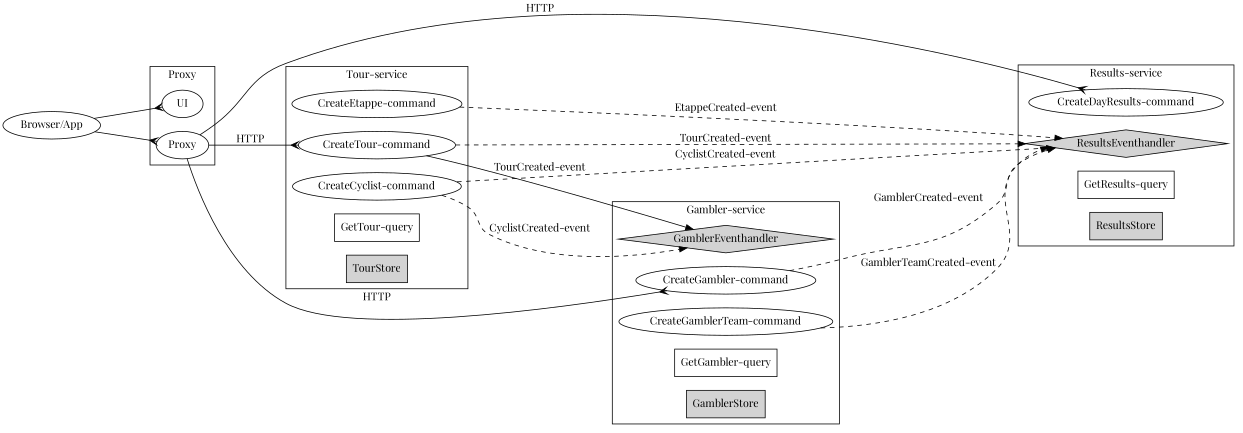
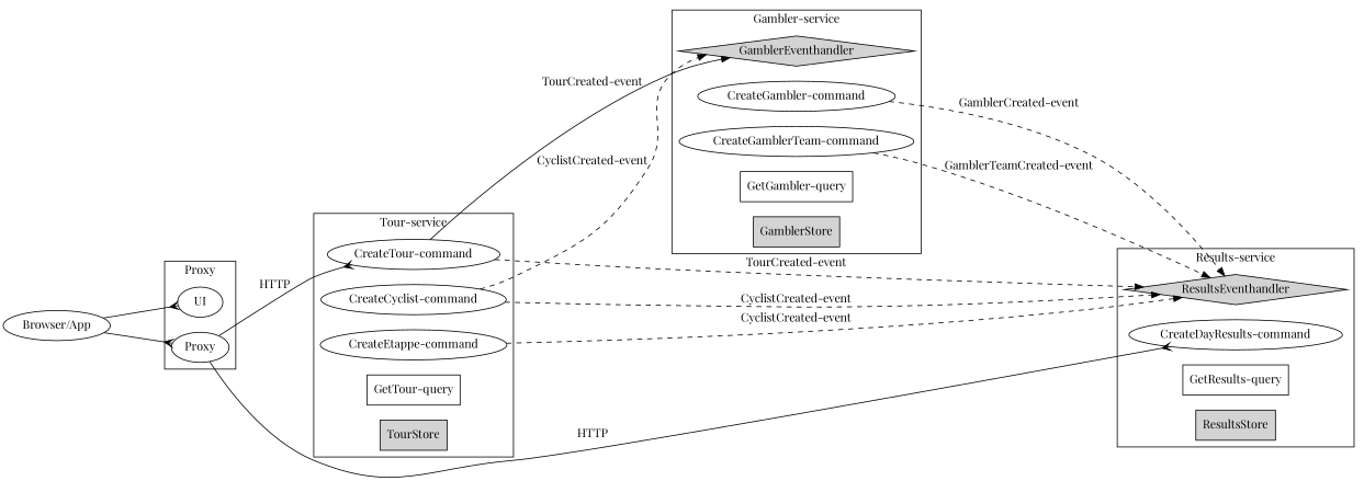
  digraph {
    compound=true
    fontname="Playfair Display"
    rankdir=LR
    ranksep=1.0
    node [fontname="Playfair Display"]
    edge [fontname="Playfair Display" style=dashed]
    UI
    Proxy
    n3 [label="CreateTour-command"]
    n4 [label="CreateCyclist-command"]
    n5 [label="CreateEtappe-command"]
    n6 [label="GetTour-query" shape=box]
    TourStore [shape=box style=filled]
    GamblerEventhandler [shape=diamond style=filled]
    n9 [label="CreateGambler-command"]
    n10 [label="CreateGamblerTeam-command"]
    n11 [label="GetGambler-query" shape=box]
    GamblerStore [shape=box style=filled]
    ResultsEventhandler [shape=diamond style=filled]
    n14 [label="CreateDayResults-command"]
    n15 [label="GetResults-query" shape=box]
    ResultsStore [shape=box style=filled]
    "Browser/App"
    subgraph cluster_1 {
      label=Proxy
      UI
      Proxy
    }
    subgraph cluster_2 {
      label="Tour-service"
      n3
      n4
      n5
      n6
      TourStore
    }
    subgraph cluster_3 {
      label="Gambler-service"
      GamblerEventhandler
      n9
      n10
      n11
      GamblerStore
    }
    subgraph cluster_4 {
      label="Results-service"
      ResultsEventhandler
      n14
      n15
      ResultsStore
    }
    Proxy -> n3 [arrowhead=crow label=HTTP style=""]
-   Proxy -> n9 [arrowhead=crow label=HTTP style=""]
    Proxy -> n14 [arrowhead=crow label=HTTP style=""]
    n3 -> GamblerEventhandler [label="TourCreated-event" style=solid]
    n3 -> ResultsEventhandler [label="TourCreated-event"]
    n4 -> GamblerEventhandler [label="CyclistCreated-event"]
    n4 -> ResultsEventhandler [label="CyclistCreated-event"]
-   n5 -> ResultsEventhandler [label="EtappeCreated-event"]
+   n5 -> ResultsEventhandler [label="CyclistCreated-event"]
    n9 -> ResultsEventhandler [label="GamblerCreated-event"]
    n10 -> ResultsEventhandler [label="GamblerTeamCreated-event"]
    "Browser/App" -> UI [arrowhead=crow style=""]
    "Browser/App" -> Proxy [arrowhead=crow style=""]
  }
